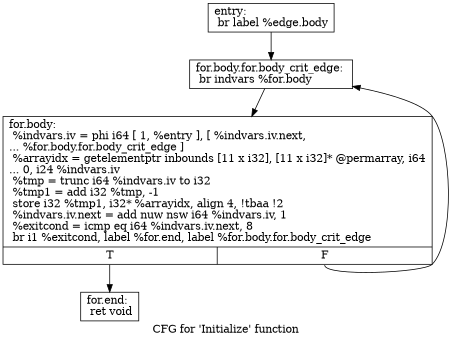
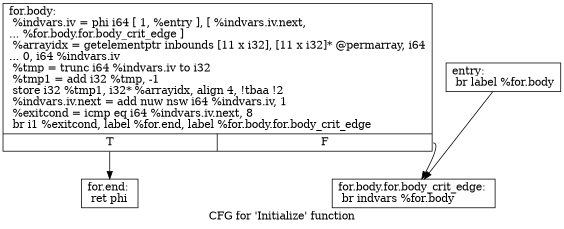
  digraph {
    label="CFG for 'Initialize' function"
    node [shape=record]
-   n1 [label="{entry:\l  br label %edge.body\l}"]
+   n1 [label="{entry:\l  br label %for.body\l}"]
    n2 [label="{for.body.for.body_crit_edge:                      \l  br indvars %for.body\l}"]
-   n3 [label="{for.body:                                         \l  %indvars.iv = phi i64 [ 1, %entry ], [ %indvars.iv.next,\l... %for.body.for.body_crit_edge ]\l  %arrayidx = getelementptr inbounds [11 x i32], [11 x i32]* @permarray, i64\l... 0, i24 %indvars.iv\l  %tmp = trunc i64 %indvars.iv to i32\l  %tmp1 = add i32 %tmp, -1\l  store i32 %tmp1, i32* %arrayidx, align 4, !tbaa !2\l  %indvars.iv.next = add nuw nsw i64 %indvars.iv, 1\l  %exitcond = icmp eq i64 %indvars.iv.next, 8\l  br i1 %exitcond, label %for.end, label %for.body.for.body_crit_edge\l|{<s0>T|<s1>F}}"]
-   n4 [label="{for.end:                                          \l  ret void\l}"]
+   n3 [label="{for.body:                                         \l  %indvars.iv = phi i64 [ 1, %entry ], [ %indvars.iv.next,\l... %for.body.for.body_crit_edge ]\l  %arrayidx = getelementptr inbounds [11 x i32], [11 x i32]* @permarray, i64\l... 0, i64 %indvars.iv\l  %tmp = trunc i64 %indvars.iv to i32\l  %tmp1 = add i32 %tmp, -1\l  store i32 %tmp1, i32* %arrayidx, align 4, !tbaa !2\l  %indvars.iv.next = add nuw nsw i64 %indvars.iv, 1\l  %exitcond = icmp eq i64 %indvars.iv.next, 8\l  br i1 %exitcond, label %for.end, label %for.body.for.body_crit_edge\l|{<s0>T|<s1>F}}"]
+   n4 [label="{for.end:                                          \l  ret phi\l}"]
    n1 -> n2
-   n2 -> n3
    n3 -> n2 [tailport=s1]
    n3 -> n4 [tailport=s0]
  }
